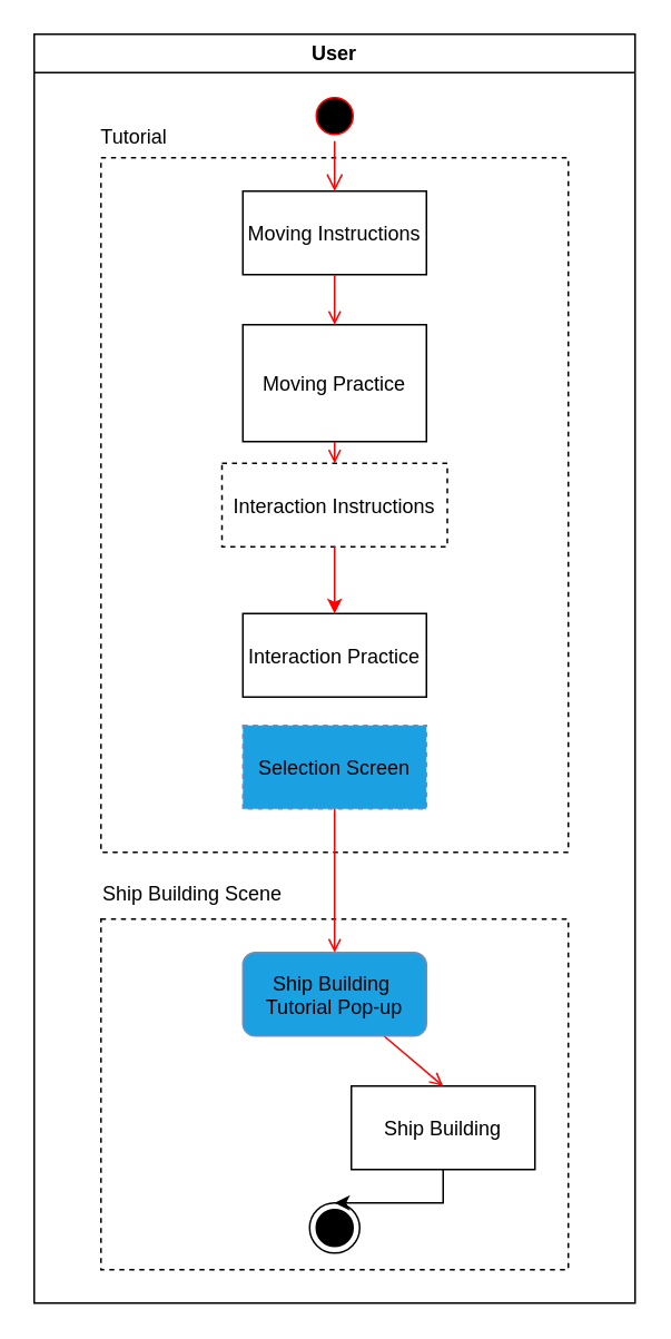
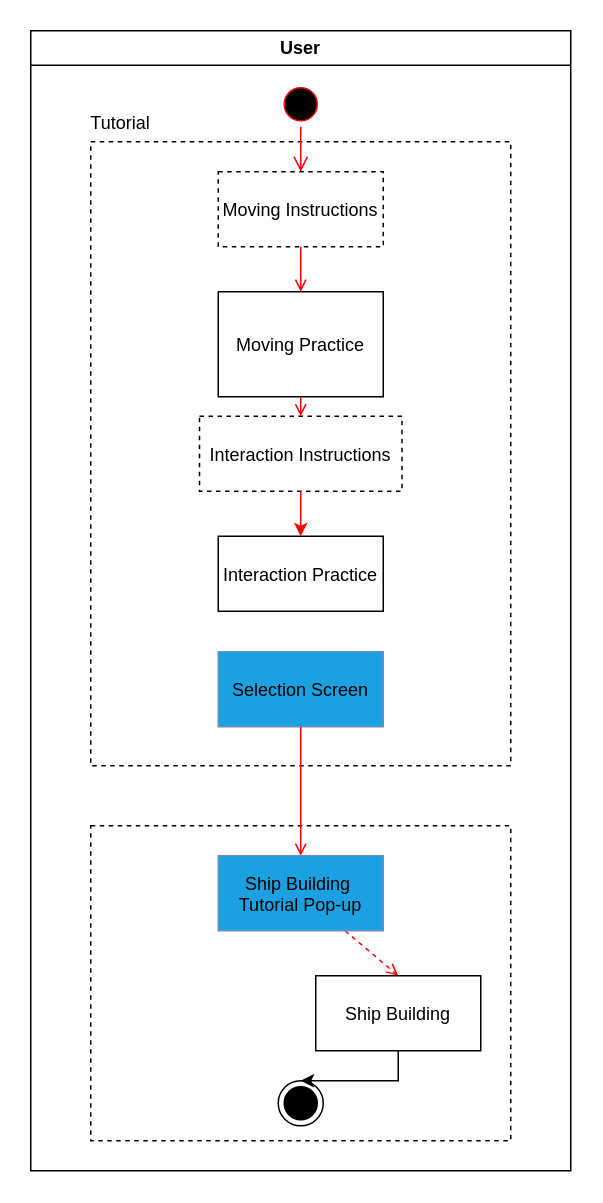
  <mxCell id="0" />
  <mxCell id="1" parent="0" />
  <mxCell id="2" value="User" style="swimlane;whiteSpace=wrap;startSize=23;" parent="1" vertex="1"><mxGeometry x="20" y="20" width="360" height="760" as="geometry" /></mxCell>
  <mxCell id="3" value="" style="rounded=0;whiteSpace=wrap;html=1;fillColor=none;dashed=1;" vertex="1" parent="2"><mxGeometry x="40" y="530" width="280" height="210" as="geometry" /></mxCell>
  <mxCell id="4" value="" style="rounded=0;whiteSpace=wrap;html=1;fillColor=none;dashed=1;" vertex="1" parent="2"><mxGeometry x="40" y="74" width="280" height="416" as="geometry" /></mxCell>
  <mxCell id="5" value="" style="ellipse;shape=startState;fillColor=#000000;strokeColor=#ff0000;" parent="2" vertex="1"><mxGeometry x="165" y="34" width="30" height="30" as="geometry" /></mxCell>
  <mxCell id="6" value="" style="edgeStyle=elbowEdgeStyle;elbow=horizontal;verticalAlign=bottom;endArrow=open;endSize=8;strokeColor=#FF0000;endFill=1;rounded=0" parent="2" source="5" target="7" edge="1"><mxGeometry x="100" y="40" as="geometry"><mxPoint x="140" y="110" as="targetPoint" /></mxGeometry></mxCell>
- <mxCell id="7" value="Moving Instructions" style="" parent="2" vertex="1"><mxGeometry x="125" y="94" width="110" height="50" as="geometry" /></mxCell>
- <mxCell id="8" value="Selection Screen" style="fillColor=#1BA1E2;strokeColor=#6c8ebf;dashed=1;" parent="2" vertex="1"><mxGeometry x="125" y="414" width="110" height="50" as="geometry" /></mxCell>
- <mxCell id="9" value="" style="endArrow=open;strokeColor=#FF0000;endFill=1;rounded=0;entryX=0.5;entryY=0;entryDx=0;entryDy=0;" parent="2" source="11" target="13" edge="1"><mxGeometry relative="1" as="geometry"><mxPoint x="140" y="392" as="targetPoint" /></mxGeometry></mxCell>
+ <mxCell id="7" value="Moving Instructions" style="dashed=1;" parent="2" vertex="1"><mxGeometry x="125" y="94" width="110" height="50" as="geometry" /></mxCell>
+ <mxCell id="8" value="Selection Screen" style="fillColor=#1BA1E2;strokeColor=#6c8ebf;" parent="2" vertex="1"><mxGeometry x="125" y="414" width="110" height="50" as="geometry" /></mxCell>
+ <mxCell id="9" value="" style="endArrow=open;strokeColor=#FF0000;endFill=1;rounded=0;entryX=0.5;entryY=0;entryDx=0;entryDy=0;dashed=1;" parent="2" source="11" target="13" edge="1"><mxGeometry relative="1" as="geometry"><mxPoint x="140" y="392" as="targetPoint" /></mxGeometry></mxCell>
  <mxCell id="10" value="" style="endArrow=open;strokeColor=#FF0000;endFill=1;rounded=0" parent="2" source="8" target="11" edge="1"><mxGeometry relative="1" as="geometry"><mxPoint x="300" y="380" as="sourcePoint" /><mxPoint x="300" y="520" as="targetPoint" /></mxGeometry></mxCell>
- <mxCell id="11" value="Ship Building &#10;Tutorial Pop-up" style="fillColor=#1BA1E2;strokeColor=#6c8ebf;rounded=1;" parent="2" vertex="1"><mxGeometry x="125" y="550" width="110" height="50" as="geometry" /></mxCell>
+ <mxCell id="11" value="Ship Building &#10;Tutorial Pop-up" style="fillColor=#1BA1E2;strokeColor=#6c8ebf;" parent="2" vertex="1"><mxGeometry x="125" y="550" width="110" height="50" as="geometry" /></mxCell>
  <mxCell id="12" style="edgeStyle=orthogonalEdgeStyle;rounded=0;orthogonalLoop=1;jettySize=auto;html=1;entryX=0.5;entryY=0;entryDx=0;entryDy=0;" edge="1" parent="2" source="13" target="14"><mxGeometry relative="1" as="geometry" /></mxCell>
  <mxCell id="13" value="Ship Building" style="" parent="2" vertex="1"><mxGeometry x="190" y="630" width="110" height="50" as="geometry" /></mxCell>
  <mxCell id="14" value="" style="ellipse;html=1;shape=endState;fillColor=strokeColor;" vertex="1" parent="2"><mxGeometry x="165" y="700" width="30" height="30" as="geometry" /></mxCell>
  <mxCell id="15" value="Moving Practice" style="" vertex="1" parent="2"><mxGeometry x="125" y="174" width="110" height="70" as="geometry" /></mxCell>
  <mxCell id="16" value="" style="endArrow=open;strokeColor=#FF0000;endFill=1;rounded=0" edge="1" parent="2" source="7" target="15"><mxGeometry relative="1" as="geometry"><mxPoint x="340" y="300" as="sourcePoint" /><mxPoint x="340" y="470" as="targetPoint" /></mxGeometry></mxCell>
  <mxCell id="17" value="Interaction Instructions" style="dashed=1;" vertex="1" parent="2"><mxGeometry x="112.5" y="257" width="135" height="50" as="geometry" /></mxCell>
  <mxCell id="18" value="" style="endArrow=open;strokeColor=#FF0000;endFill=1;rounded=0" edge="1" parent="2" source="15" target="17"><mxGeometry relative="1" as="geometry"><mxPoint x="350" y="240" as="sourcePoint" /><mxPoint x="350" y="450" as="targetPoint" /></mxGeometry></mxCell>
- <mxCell id="19" value="Interaction Practice" style="" vertex="1" parent="2"><mxGeometry x="125" y="347" width="110" height="50" as="geometry" /></mxCell>
+ <mxCell id="19" value="Interaction Practice" style="" vertex="1" parent="2"><mxGeometry x="125" y="337" width="110" height="50" as="geometry" /></mxCell>
  <mxCell id="20" value="" style="endArrow=classic;strokeColor=#FF0000;endFill=1;rounded=0;" edge="1" parent="2" source="17" target="19"><mxGeometry relative="1" as="geometry"><mxPoint x="350" y="320" as="sourcePoint" /><mxPoint x="350" y="450" as="targetPoint" /></mxGeometry></mxCell>
  <mxCell id="21" value="Tutorial" style="text;html=1;align=center;verticalAlign=middle;whiteSpace=wrap;rounded=0;" vertex="1" parent="2"><mxGeometry x="30" y="47" width="60" height="30" as="geometry" /></mxCell>
- <mxCell id="22" value="Ship Building Scene" style="text;html=1;align=center;verticalAlign=middle;whiteSpace=wrap;rounded=0;" vertex="1" parent="2"><mxGeometry x="30" y="500" width="130" height="30" as="geometry" /></mxCell>
